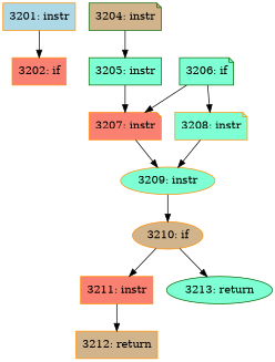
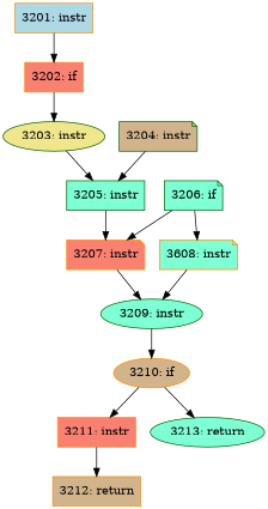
  digraph {
    node [color=darkorange fillcolor=aquamarine shape=box style=filled]
    n1 [fillcolor=lightblue label="3201: instr"]
    n2 [fillcolor=salmon label="3202: if"]
+   n3 [color=darkgreen fillcolor=khaki label="3203: instr" shape=ellipse]
    n4 [color=darkgreen label="3205: instr"]
    n5 [color=darkgreen fillcolor=tan label="3204: instr" shape=note]
    n6 [fillcolor=salmon label="3207: instr" shape=note]
    n7 [color=darkgreen label="3206: if" shape=note]
-   n8 [label="3208: instr" shape=note]
-   n9 [label="3209: instr" shape=ellipse]
+   n8 [label="3608: instr" shape=note]
+   n9 [color=darkgreen label="3209: instr" shape=ellipse]
    n10 [fillcolor=tan label="3210: if" shape=ellipse]
    n11 [fillcolor=salmon label="3211: instr"]
    n12 [color=darkgreen label="3213: return" shape=ellipse]
    n13 [fillcolor=tan label="3212: return"]
    n1 -> n2
+   n2 -> n3
+   n3 -> n4
    n4 -> n6
    n5 -> n4
    n6 -> n9
    n7 -> n6
    n7 -> n8
    n8 -> n9
    n9 -> n10
    n10 -> n11
    n10 -> n12
    n11 -> n13
  }
